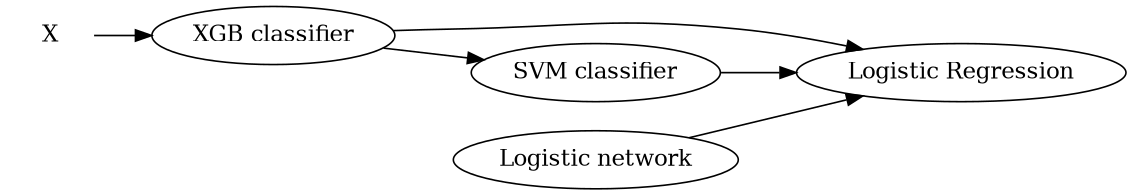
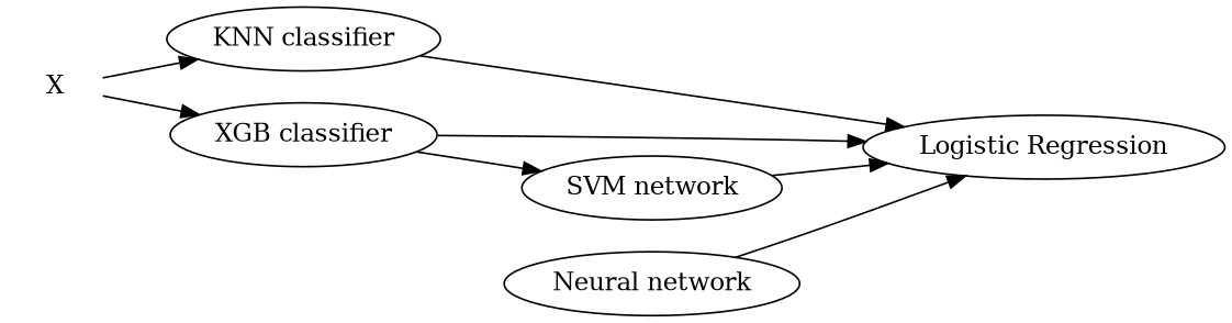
  digraph {
    rankdir=LR
    X [color=white shape=box]
+   "KNN classifier"
    "XGB classifier"
    "Logistic Regression"
-   "Neural network" [label="Logistic network"]
-   "SVM classifier"
+   "Neural network"
+   "SVM classifier" [label="SVM network"]
+   X -> "KNN classifier"
    X -> "XGB classifier"
+   "KNN classifier" -> "Logistic Regression"
    "XGB classifier" -> "Logistic Regression"
    "XGB classifier" -> "SVM classifier"
    "Neural network" -> "Logistic Regression"
    "SVM classifier" -> "Logistic Regression"
  }
